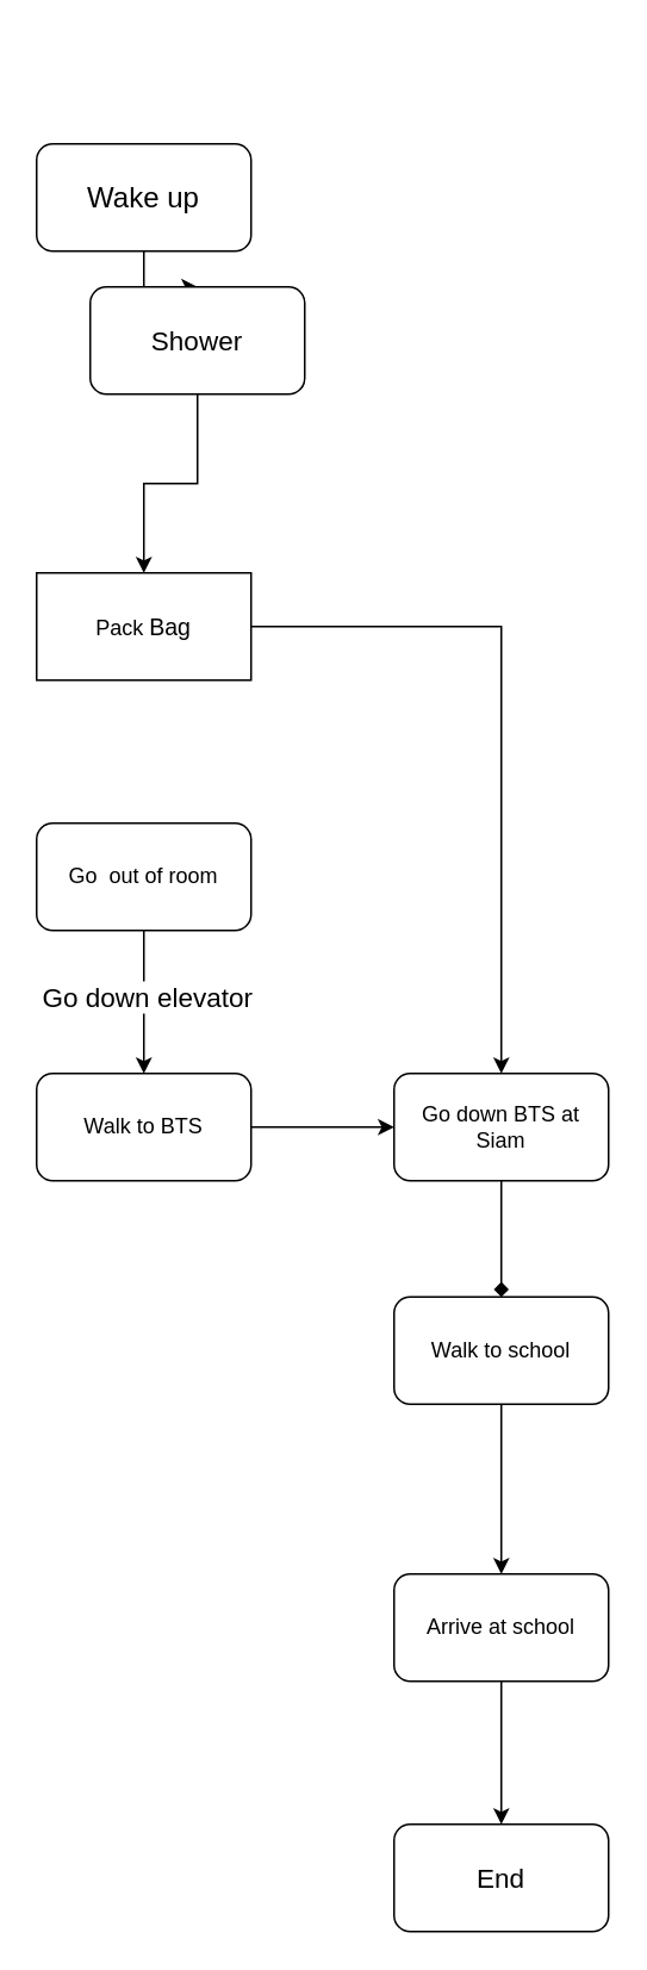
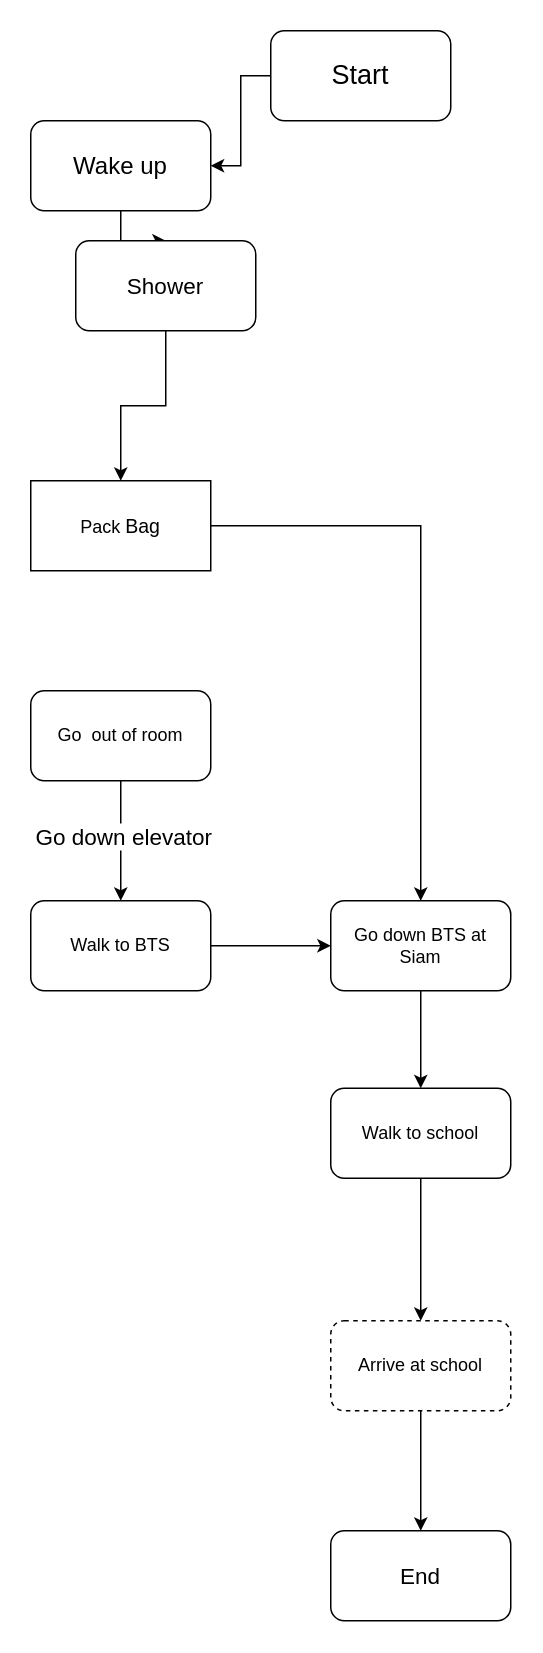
  <mxCell id="0" />
  <mxCell id="1" parent="0" />
+ <mxCell id="2" value="" style="edgeStyle=orthogonalEdgeStyle;rounded=0;orthogonalLoop=1;jettySize=auto;html=1;fontSize=18;" edge="1" parent="1" source="3" target="5"><mxGeometry relative="1" as="geometry" /></mxCell>
+ <mxCell id="3" value="&lt;font style=&quot;font-size: 18px;&quot;&gt;Start&lt;/font&gt;" style="rounded=1;whiteSpace=wrap;html=1;" vertex="1" parent="1"><mxGeometry x="180" y="20" width="120" height="60" as="geometry" /></mxCell>
  <mxCell id="4" value="" style="edgeStyle=orthogonalEdgeStyle;rounded=0;orthogonalLoop=1;jettySize=auto;html=1;fontFamily=Helvetica;fontSize=16;fontColor=default;" edge="1" parent="1" source="5" target="7"><mxGeometry relative="1" as="geometry" /></mxCell>
  <mxCell id="5" value="&lt;font style=&quot;font-size: 16px;&quot;&gt;Wake up&lt;/font&gt;" style="whiteSpace=wrap;html=1;rounded=1;" vertex="1" parent="1"><mxGeometry x="20" y="80" width="120" height="60" as="geometry" /></mxCell>
  <mxCell id="6" value="" style="edgeStyle=orthogonalEdgeStyle;rounded=0;orthogonalLoop=1;jettySize=auto;html=1;fontFamily=Helvetica;fontSize=15;fontColor=default;" edge="1" parent="1" source="7" target="9"><mxGeometry relative="1" as="geometry" /></mxCell>
  <mxCell id="7" value="&lt;font style=&quot;font-size: 15px;&quot;&gt;Shower&lt;/font&gt;" style="whiteSpace=wrap;html=1;rounded=1;" vertex="1" parent="1"><mxGeometry x="50" y="160" width="120" height="60" as="geometry" /></mxCell>
  <mxCell id="8" value="" style="edgeStyle=orthogonalEdgeStyle;rounded=0;orthogonalLoop=1;jettySize=auto;html=1;fontFamily=Helvetica;fontSize=15;fontColor=default;" edge="1" parent="1" source="9" target="16"><mxGeometry relative="1" as="geometry" /></mxCell>
  <mxCell id="9" value="Pack &lt;font style=&quot;font-size: 13px;&quot;&gt;Bag&lt;/font&gt;" style="whiteSpace=wrap;html=1;rounded=0;" vertex="1" parent="1"><mxGeometry x="20" y="320" width="120" height="60" as="geometry" /></mxCell>
  <mxCell id="10" value="" style="edgeStyle=orthogonalEdgeStyle;rounded=0;orthogonalLoop=1;jettySize=auto;html=1;fontFamily=Helvetica;fontSize=15;fontColor=default;" edge="1" parent="1" source="12" target="14"><mxGeometry relative="1" as="geometry" /></mxCell>
  <mxCell id="11" value="Go down elevator" style="edgeLabel;html=1;align=center;verticalAlign=middle;resizable=0;points=[];fontSize=15;fontFamily=Helvetica;fontColor=default;" vertex="1" connectable="0" parent="10"><mxGeometry x="-0.104" y="1" relative="1" as="geometry"><mxPoint as="offset" /></mxGeometry></mxCell>
  <mxCell id="12" value="Go &amp;nbsp;out of room" style="whiteSpace=wrap;html=1;rounded=1;" vertex="1" parent="1"><mxGeometry x="20" y="460" width="120" height="60" as="geometry" /></mxCell>
  <mxCell id="13" value="" style="edgeStyle=orthogonalEdgeStyle;rounded=0;orthogonalLoop=1;jettySize=auto;html=1;fontFamily=Helvetica;fontSize=15;fontColor=default;" edge="1" parent="1" source="14" target="16"><mxGeometry relative="1" as="geometry" /></mxCell>
  <mxCell id="14" value="Walk to BTS" style="whiteSpace=wrap;html=1;rounded=1;" vertex="1" parent="1"><mxGeometry x="20" y="600" width="120" height="60" as="geometry" /></mxCell>
- <mxCell id="15" value="" style="edgeStyle=orthogonalEdgeStyle;rounded=0;orthogonalLoop=1;jettySize=auto;html=1;fontFamily=Helvetica;fontSize=15;fontColor=default;endArrow=diamond;" edge="1" parent="1" source="16" target="18"><mxGeometry relative="1" as="geometry" /></mxCell>
+ <mxCell id="15" value="" style="edgeStyle=orthogonalEdgeStyle;rounded=0;orthogonalLoop=1;jettySize=auto;html=1;fontFamily=Helvetica;fontSize=15;fontColor=default;" edge="1" parent="1" source="16" target="18"><mxGeometry relative="1" as="geometry" /></mxCell>
  <mxCell id="16" value="Go down BTS at Siam" style="whiteSpace=wrap;html=1;rounded=1;" vertex="1" parent="1"><mxGeometry x="220" y="600" width="120" height="60" as="geometry" /></mxCell>
  <mxCell id="17" value="" style="edgeStyle=orthogonalEdgeStyle;rounded=0;orthogonalLoop=1;jettySize=auto;html=1;fontFamily=Helvetica;fontSize=15;fontColor=default;" edge="1" parent="1" source="18" target="20"><mxGeometry relative="1" as="geometry" /></mxCell>
  <mxCell id="18" value="Walk to school" style="whiteSpace=wrap;html=1;rounded=1;" vertex="1" parent="1"><mxGeometry x="220" y="725" width="120" height="60" as="geometry" /></mxCell>
  <mxCell id="19" value="" style="edgeStyle=orthogonalEdgeStyle;rounded=0;orthogonalLoop=1;jettySize=auto;html=1;fontFamily=Helvetica;fontSize=15;fontColor=default;" edge="1" parent="1" source="20" target="21"><mxGeometry relative="1" as="geometry" /></mxCell>
- <mxCell id="20" value="Arrive at school" style="whiteSpace=wrap;html=1;rounded=1;" vertex="1" parent="1"><mxGeometry x="220" y="880" width="120" height="60" as="geometry" /></mxCell>
+ <mxCell id="20" value="Arrive at school" style="whiteSpace=wrap;html=1;rounded=1;dashed=1;" vertex="1" parent="1"><mxGeometry x="220" y="880" width="120" height="60" as="geometry" /></mxCell>
  <mxCell id="21" value="&lt;font style=&quot;font-size: 15px;&quot;&gt;End&lt;/font&gt;" style="whiteSpace=wrap;html=1;rounded=1;" vertex="1" parent="1"><mxGeometry x="220" y="1020" width="120" height="60" as="geometry" /></mxCell>
